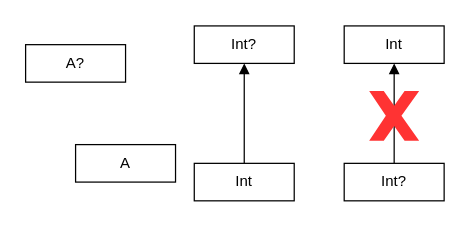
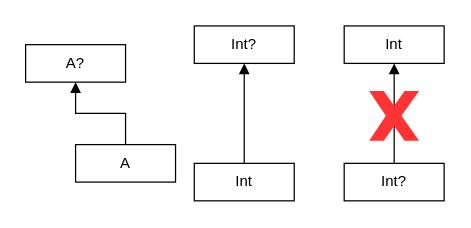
  <mxCell id="0" />
  <mxCell id="1" parent="0" />
  <mxCell id="2" value="Int?" style="rounded=0;whiteSpace=wrap;html=1;" vertex="1" parent="1"><mxGeometry x="155" y="20" width="80" height="30" as="geometry" /></mxCell>
  <mxCell id="3" value="A?" style="rounded=0;whiteSpace=wrap;html=1;" vertex="1" parent="1"><mxGeometry x="20" y="35" width="80" height="30" as="geometry" /></mxCell>
  <mxCell id="4" value="Int" style="rounded=0;whiteSpace=wrap;html=1;" vertex="1" parent="1"><mxGeometry x="275" y="20" width="80" height="30" as="geometry" /></mxCell>
  <mxCell id="5" style="edgeStyle=orthogonalEdgeStyle;rounded=0;orthogonalLoop=1;jettySize=auto;html=1;entryX=0.5;entryY=1;entryDx=0;entryDy=0;endArrow=block;endFill=1;" edge="1" parent="1" source="6" target="2"><mxGeometry relative="1" as="geometry" /></mxCell>
  <mxCell id="6" value="Int" style="rounded=0;whiteSpace=wrap;html=1;" vertex="1" parent="1"><mxGeometry x="155" y="130" width="80" height="30" as="geometry" /></mxCell>
+ <mxCell id="7" style="edgeStyle=orthogonalEdgeStyle;rounded=0;orthogonalLoop=1;jettySize=auto;html=1;entryX=0.5;entryY=1;entryDx=0;entryDy=0;endArrow=block;endFill=1;" edge="1" parent="1" source="8" target="3"><mxGeometry relative="1" as="geometry" /></mxCell>
  <mxCell id="8" value="A" style="rounded=0;whiteSpace=wrap;html=1;" vertex="1" parent="1"><mxGeometry x="60" y="115" width="80" height="30" as="geometry" /></mxCell>
  <mxCell id="9" style="edgeStyle=orthogonalEdgeStyle;rounded=0;orthogonalLoop=1;jettySize=auto;html=1;entryX=0.5;entryY=1;entryDx=0;entryDy=0;endArrow=block;endFill=1;" edge="1" parent="1" source="10" target="4"><mxGeometry relative="1" as="geometry" /></mxCell>
  <mxCell id="10" value="Int?" style="rounded=0;whiteSpace=wrap;html=1;" vertex="1" parent="1"><mxGeometry x="275" y="130" width="80" height="30" as="geometry" /></mxCell>
  <mxCell id="11" value="" style="verticalLabelPosition=bottom;verticalAlign=top;html=1;shape=mxgraph.basic.x;fillColor=#FF3333;strokeColor=none;" vertex="1" parent="1"><mxGeometry x="295" y="72" width="40" height="40" as="geometry" /></mxCell>
